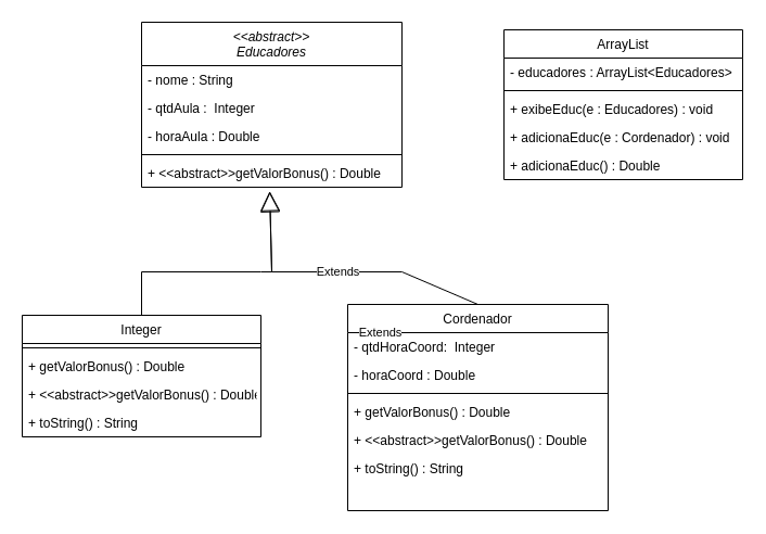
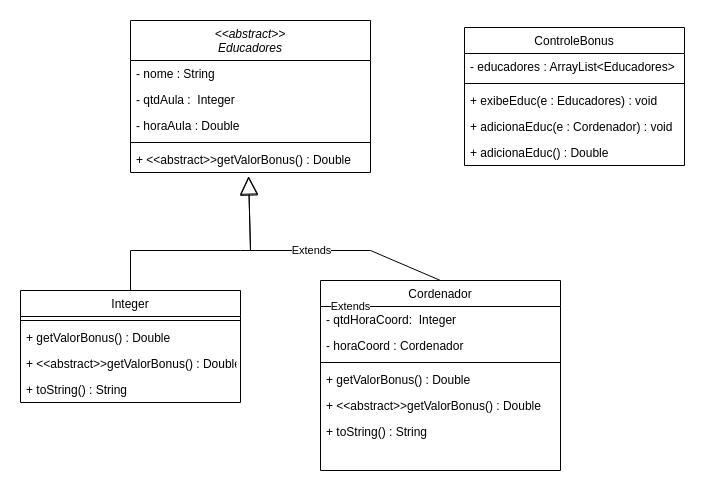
  <mxCell id="0" />
  <mxCell id="1" parent="0" />
  <mxCell id="2" value="Cordenador" style="swimlane;fontStyle=0;align=center;verticalAlign=top;childLayout=stackLayout;horizontal=1;startSize=26;horizontalStack=0;resizeParent=1;resizeLast=0;collapsible=1;marginBottom=0;rounded=0;shadow=0;strokeWidth=1;" vertex="1" parent="1"><mxGeometry x="320" y="280" width="240" height="190" as="geometry"><mxRectangle x="130" y="380" width="160" height="26" as="alternateBounds" /></mxGeometry></mxCell>
  <mxCell id="3" value="- qtdHoraCoord:  Integer" style="text;align=left;verticalAlign=top;spacingLeft=4;spacingRight=4;overflow=hidden;rotatable=0;points=[[0,0.5],[1,0.5]];portConstraint=eastwest;" vertex="1" parent="2"><mxGeometry y="26" width="240" height="26" as="geometry" /></mxCell>
- <mxCell id="4" value="- horaCoord : Double" style="text;align=left;verticalAlign=top;spacingLeft=4;spacingRight=4;overflow=hidden;rotatable=0;points=[[0,0.5],[1,0.5]];portConstraint=eastwest;" vertex="1" parent="2"><mxGeometry y="52" width="240" height="26" as="geometry" /></mxCell>
+ <mxCell id="4" value="- horaCoord : Cordenador" style="text;align=left;verticalAlign=top;spacingLeft=4;spacingRight=4;overflow=hidden;rotatable=0;points=[[0,0.5],[1,0.5]];portConstraint=eastwest;" vertex="1" parent="2"><mxGeometry y="52" width="240" height="26" as="geometry" /></mxCell>
  <mxCell id="5" value="" style="line;html=1;strokeWidth=1;align=left;verticalAlign=middle;spacingTop=-1;spacingLeft=3;spacingRight=3;rotatable=0;labelPosition=right;points=[];portConstraint=eastwest;" vertex="1" parent="2"><mxGeometry y="78" width="240" height="8" as="geometry" /></mxCell>
  <mxCell id="6" value="+ getValorBonus() : Double" style="text;align=left;verticalAlign=top;spacingLeft=4;spacingRight=4;overflow=hidden;rotatable=0;points=[[0,0.5],[1,0.5]];portConstraint=eastwest;" vertex="1" parent="2"><mxGeometry y="86" width="240" height="26" as="geometry" /></mxCell>
  <mxCell id="7" value="+ &lt;&lt;abstract&gt;&gt;getValorBonus() : Double" style="text;align=left;verticalAlign=top;spacingLeft=4;spacingRight=4;overflow=hidden;rotatable=0;points=[[0,0.5],[1,0.5]];portConstraint=eastwest;" vertex="1" parent="2"><mxGeometry y="112" width="240" height="26" as="geometry" /></mxCell>
  <mxCell id="8" value="+ toString() : String" style="text;align=left;verticalAlign=top;spacingLeft=4;spacingRight=4;overflow=hidden;rotatable=0;points=[[0,0.5],[1,0.5]];portConstraint=eastwest;" vertex="1" parent="2"><mxGeometry y="138" width="240" height="26" as="geometry" /></mxCell>
  <mxCell id="9" value="Integer" style="swimlane;fontStyle=0;align=center;verticalAlign=top;childLayout=stackLayout;horizontal=1;startSize=26;horizontalStack=0;resizeParent=1;resizeLast=0;collapsible=1;marginBottom=0;rounded=0;shadow=0;strokeWidth=1;" vertex="1" parent="1"><mxGeometry x="20" y="290" width="220" height="112" as="geometry"><mxRectangle x="340" y="380" width="170" height="26" as="alternateBounds" /></mxGeometry></mxCell>
  <mxCell id="10" value="" style="line;html=1;strokeWidth=1;align=left;verticalAlign=middle;spacingTop=-1;spacingLeft=3;spacingRight=3;rotatable=0;labelPosition=right;points=[];portConstraint=eastwest;" vertex="1" parent="9"><mxGeometry y="26" width="220" height="8" as="geometry" /></mxCell>
  <mxCell id="11" value="+ getValorBonus() : Double" style="text;align=left;verticalAlign=top;spacingLeft=4;spacingRight=4;overflow=hidden;rotatable=0;points=[[0,0.5],[1,0.5]];portConstraint=eastwest;" vertex="1" parent="9"><mxGeometry y="34" width="220" height="26" as="geometry" /></mxCell>
  <mxCell id="12" value="+ &lt;&lt;abstract&gt;&gt;getValorBonus() : Double" style="text;align=left;verticalAlign=top;spacingLeft=4;spacingRight=4;overflow=hidden;rotatable=0;points=[[0,0.5],[1,0.5]];portConstraint=eastwest;" vertex="1" parent="9"><mxGeometry y="60" width="220" height="26" as="geometry" /></mxCell>
  <mxCell id="13" value="+ toString() : String" style="text;align=left;verticalAlign=top;spacingLeft=4;spacingRight=4;overflow=hidden;rotatable=0;points=[[0,0.5],[1,0.5]];portConstraint=eastwest;" vertex="1" parent="9"><mxGeometry y="86" width="220" height="26" as="geometry" /></mxCell>
- <mxCell id="14" value="ArrayList" style="swimlane;fontStyle=0;align=center;verticalAlign=top;childLayout=stackLayout;horizontal=1;startSize=26;horizontalStack=0;resizeParent=1;resizeLast=0;collapsible=1;marginBottom=0;rounded=0;shadow=0;strokeWidth=1;" vertex="1" parent="1"><mxGeometry x="464" y="27" width="220" height="138" as="geometry"><mxRectangle x="550" y="140" width="160" height="26" as="alternateBounds" /></mxGeometry></mxCell>
+ <mxCell id="14" value="ControleBonus" style="swimlane;fontStyle=0;align=center;verticalAlign=top;childLayout=stackLayout;horizontal=1;startSize=26;horizontalStack=0;resizeParent=1;resizeLast=0;collapsible=1;marginBottom=0;rounded=0;shadow=0;strokeWidth=1;" vertex="1" parent="1"><mxGeometry x="464" y="27" width="220" height="138" as="geometry"><mxRectangle x="550" y="140" width="160" height="26" as="alternateBounds" /></mxGeometry></mxCell>
  <mxCell id="15" value="- educadores : ArrayList&lt;Educadores&gt;" style="text;align=left;verticalAlign=top;spacingLeft=4;spacingRight=4;overflow=hidden;rotatable=0;points=[[0,0.5],[1,0.5]];portConstraint=eastwest;" vertex="1" parent="14"><mxGeometry y="26" width="220" height="26" as="geometry" /></mxCell>
  <mxCell id="16" value="" style="line;html=1;strokeWidth=1;align=left;verticalAlign=middle;spacingTop=-1;spacingLeft=3;spacingRight=3;rotatable=0;labelPosition=right;points=[];portConstraint=eastwest;" vertex="1" parent="14"><mxGeometry y="52" width="220" height="8" as="geometry" /></mxCell>
  <mxCell id="17" value="+ exibeEduc(e : Educadores) : void" style="text;align=left;verticalAlign=top;spacingLeft=4;spacingRight=4;overflow=hidden;rotatable=0;points=[[0,0.5],[1,0.5]];portConstraint=eastwest;" vertex="1" parent="14"><mxGeometry y="60" width="220" height="26" as="geometry" /></mxCell>
  <mxCell id="18" value="+ adicionaEduc(e : Cordenador) : void" style="text;align=left;verticalAlign=top;spacingLeft=4;spacingRight=4;overflow=hidden;rotatable=0;points=[[0,0.5],[1,0.5]];portConstraint=eastwest;" vertex="1" parent="14"><mxGeometry y="86" width="220" height="26" as="geometry" /></mxCell>
  <mxCell id="19" value="+ adicionaEduc() : Double" style="text;align=left;verticalAlign=top;spacingLeft=4;spacingRight=4;overflow=hidden;rotatable=0;points=[[0,0.5],[1,0.5]];portConstraint=eastwest;" vertex="1" parent="14"><mxGeometry y="112" width="220" height="26" as="geometry" /></mxCell>
  <mxCell id="20" value="&lt;&lt;abstract&gt;&gt;&#10;Educadores" style="swimlane;fontStyle=2;align=center;verticalAlign=top;childLayout=stackLayout;horizontal=1;startSize=40;horizontalStack=0;resizeParent=1;resizeLast=0;collapsible=1;marginBottom=0;rounded=0;shadow=0;strokeWidth=1;" vertex="1" parent="1"><mxGeometry x="130" y="20" width="240" height="152" as="geometry"><mxRectangle x="230" y="140" width="160" height="26" as="alternateBounds" /></mxGeometry></mxCell>
  <mxCell id="21" value="- nome : String" style="text;align=left;verticalAlign=top;spacingLeft=4;spacingRight=4;overflow=hidden;rotatable=0;points=[[0,0.5],[1,0.5]];portConstraint=eastwest;" vertex="1" parent="20"><mxGeometry y="40" width="240" height="26" as="geometry" /></mxCell>
  <mxCell id="22" value="- qtdAula :  Integer" style="text;align=left;verticalAlign=top;spacingLeft=4;spacingRight=4;overflow=hidden;rotatable=0;points=[[0,0.5],[1,0.5]];portConstraint=eastwest;" vertex="1" parent="20"><mxGeometry y="66" width="240" height="26" as="geometry" /></mxCell>
  <mxCell id="23" value="- horaAula : Double" style="text;align=left;verticalAlign=top;spacingLeft=4;spacingRight=4;overflow=hidden;rotatable=0;points=[[0,0.5],[1,0.5]];portConstraint=eastwest;" vertex="1" parent="20"><mxGeometry y="92" width="240" height="26" as="geometry" /></mxCell>
  <mxCell id="24" value="" style="line;html=1;strokeWidth=1;align=left;verticalAlign=middle;spacingTop=-1;spacingLeft=3;spacingRight=3;rotatable=0;labelPosition=right;points=[];portConstraint=eastwest;" vertex="1" parent="20"><mxGeometry y="118" width="240" height="8" as="geometry" /></mxCell>
  <mxCell id="25" value="+ &lt;&lt;abstract&gt;&gt;getValorBonus() : Double" style="text;align=left;verticalAlign=top;spacingLeft=4;spacingRight=4;overflow=hidden;rotatable=0;points=[[0,0.5],[1,0.5]];portConstraint=eastwest;" vertex="1" parent="20"><mxGeometry y="126" width="240" height="26" as="geometry" /></mxCell>
  <mxCell id="26" value="Extends" style="endArrow=block;endSize=16;endFill=0;html=1;rounded=0;exitX=0.5;exitY=0;exitDx=0;exitDy=0;entryX=0.492;entryY=1.176;entryDx=0;entryDy=0;entryPerimeter=0;" edge="1" parent="1" source="9" target="25"><mxGeometry x="-1" y="-220" width="160" relative="1" as="geometry"><mxPoint x="340" y="200" as="sourcePoint" /><mxPoint x="240" y="130" as="targetPoint" /><Array as="points"><mxPoint x="130" y="250" /><mxPoint x="240" y="250" /><mxPoint x="250" y="250" /></Array><mxPoint y="16" as="offset" /></mxGeometry></mxCell>
  <mxCell id="27" value="Extends" style="endArrow=block;endSize=16;endFill=0;html=1;rounded=0;exitX=0.5;exitY=0;exitDx=0;exitDy=0;entryX=0.492;entryY=1.133;entryDx=0;entryDy=0;entryPerimeter=0;" edge="1" parent="1" source="2" target="25"><mxGeometry width="160" relative="1" as="geometry"><mxPoint x="410" y="330" as="sourcePoint" /><mxPoint x="240" y="130" as="targetPoint" /><Array as="points"><mxPoint x="370" y="250" /><mxPoint x="250" y="250" /></Array></mxGeometry></mxCell>
